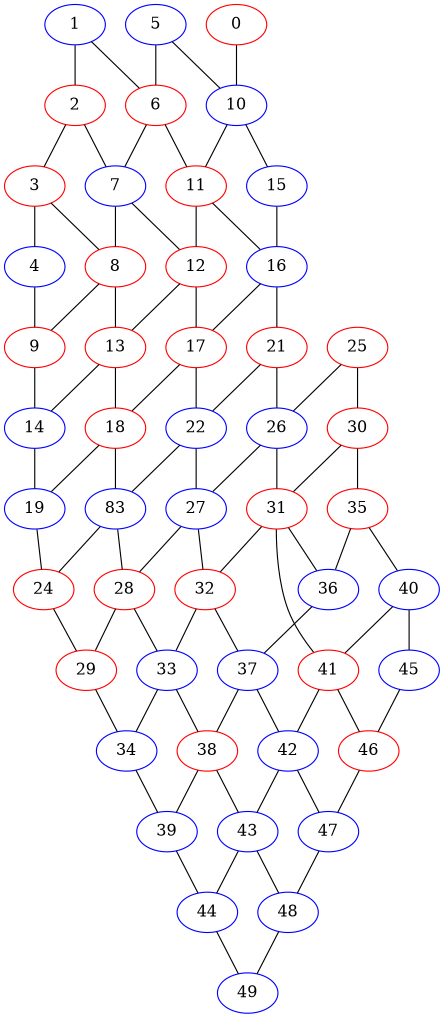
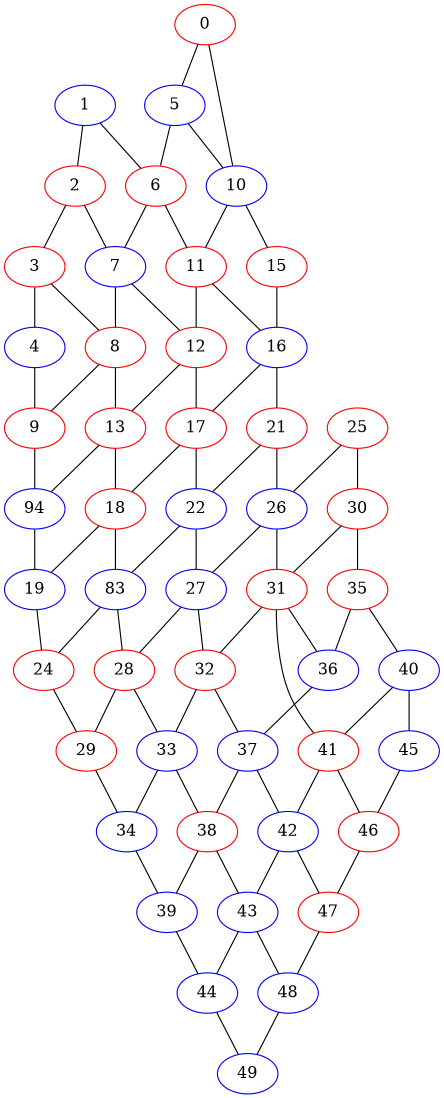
  graph {
    node [color=red]
    37 [color=blue]
    32
    33 [color=blue]
    42 [color=blue]
    38
    34 [color=blue]
-   47 [color=blue]
+   47
    43 [color=blue]
    39 [color=blue]
    4 [color=blue]
    9
-   14 [color=blue]
+   14 [color=blue label=94]
    19 [color=blue]
    5 [color=blue]
    10 [color=blue]
    6
    11
-   15 [color=blue]
+   15
    7 [color=blue]
    16 [color=blue]
    12
    8
    13
    18
    0
    1 [color=blue]
    2
    40 [color=blue]
    41
    45 [color=blue]
    46
    48 [color=blue]
    44 [color=blue]
    17
    21
    n36 [color=blue label=83]
    24
    28
    29
    49 [color=blue]
    22 [color=blue]
    26 [color=blue]
    3
    36 [color=blue]
    27 [color=blue]
    31
    25
    30
    35
    37 -- 42
    37 -- 38
    32 -- 37
    32 -- 33
    33 -- 38
    33 -- 34
    42 -- 47
    42 -- 43
    38 -- 43
    38 -- 39
    34 -- 39
    47 -- 48
    43 -- 48
    43 -- 44
    39 -- 44
    4 -- 9
    9 -- 14
    14 -- 19
    19 -- 24
    5 -- 10
    5 -- 6
    10 -- 11
    10 -- 15
    6 -- 11
    6 -- 7
    11 -- 16
    11 -- 12
    15 -- 16
    7 -- 12
    7 -- 8
    16 -- 17
    16 -- 21
    12 -- 13
    12 -- 17
    8 -- 9
    8 -- 13
    13 -- 14
    13 -- 18
    18 -- 19
    18 -- n36
+   0 -- 5
    0 -- 10
    1 -- 6
    1 -- 2
    2 -- 7
    2 -- 3
    40 -- 41
    40 -- 45
    41 -- 42
    41 -- 46
    45 -- 46
    46 -- 47
    48 -- 49
    44 -- 49
    17 -- 18
    17 -- 22
    21 -- 22
    21 -- 26
    n36 -- 24
    n36 -- 28
    24 -- 29
    28 -- 33
    28 -- 29
    29 -- 34
    22 -- n36
    22 -- 27
    26 -- 27
    26 -- 31
    3 -- 4
    3 -- 8
    36 -- 37
    27 -- 32
    27 -- 28
    31 -- 32
    31 -- 41
    31 -- 36
    25 -- 26
    25 -- 30
    30 -- 31
    30 -- 35
    35 -- 40
    35 -- 36
  }
